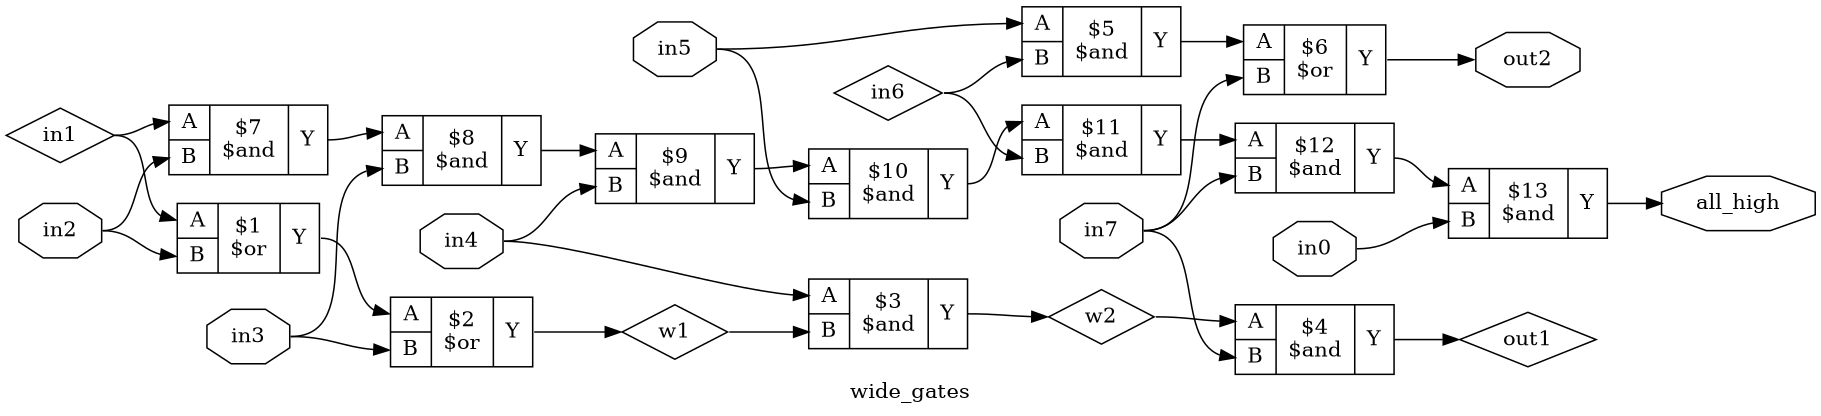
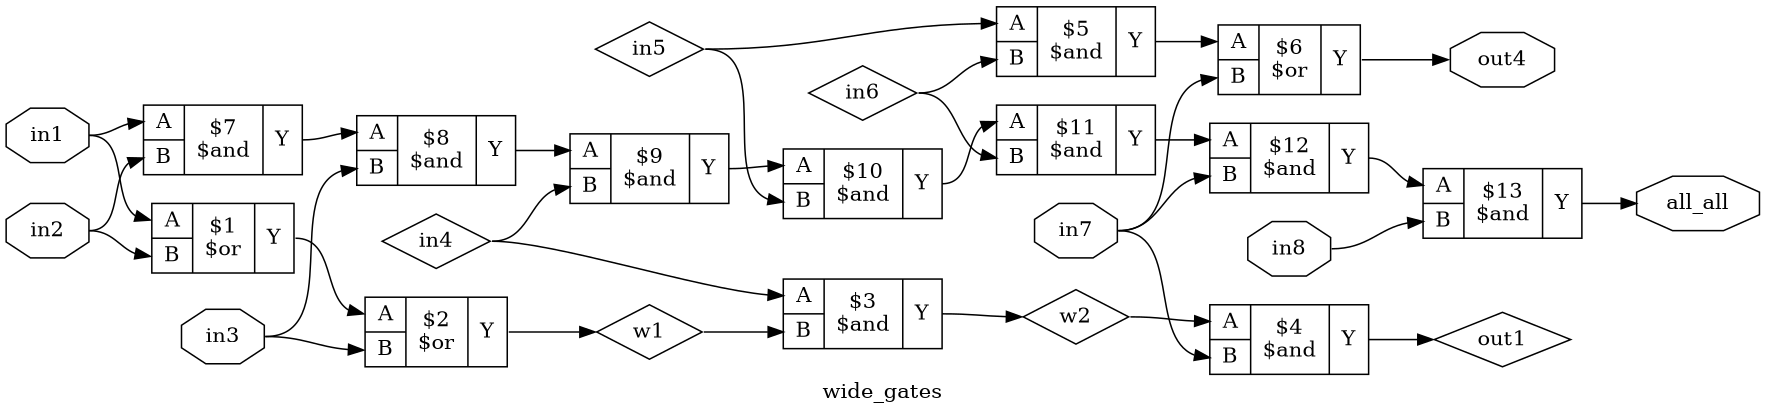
  digraph {
    label=wide_gates
    rankdir=LR
    remincross=true
    node [shape=record]
    edge [color=black headport="p22:w" tailport=e]
-   n1 [color=black fontcolor=black label=all_high shape=octagon]
-   n2 [color=black fontcolor=black label=in1 shape=diamond]
+   n1 [color=black fontcolor=black label=all_all shape=octagon]
+   n2 [color=black fontcolor=black label=in1 shape=octagon]
    n3 [label="{{<p22> A|<p23> B}|$7\n$and|{<p24> Y}}"]
    n4 [label="{{<p22> A|<p23> B}|$1\n$or|{<p24> Y}}"]
    n5 [label="{{<p22> A|<p23> B}|$8\n$and|{<p24> Y}}"]
    n6 [label="{{<p22> A|<p23> B}|$2\n$or|{<p24> Y}}"]
    n7 [color=black fontcolor=black label=in2 shape=octagon]
    n8 [color=black fontcolor=black label=in3 shape=octagon]
    n9 [label="{{<p22> A|<p23> B}|$9\n$and|{<p24> Y}}"]
    n10 [color=black fontcolor=black label=w1 shape=diamond]
-   n11 [color=black fontcolor=black label=in4 shape=octagon]
+   n11 [color=black fontcolor=black label=in4 shape=diamond]
    n12 [label="{{<p22> A|<p23> B}|$3\n$and|{<p24> Y}}"]
    n13 [color=black fontcolor=black label=w2 shape=diamond]
    n14 [label="{{<p22> A|<p23> B}|$10\n$and|{<p24> Y}}"]
-   n15 [color=black fontcolor=black label=in5 shape=octagon]
+   n15 [color=black fontcolor=black label=in5 shape=diamond]
    n16 [label="{{<p22> A|<p23> B}|$5\n$and|{<p24> Y}}"]
    n17 [label="{{<p22> A|<p23> B}|$6\n$or|{<p24> Y}}"]
    n18 [label="{{<p22> A|<p23> B}|$11\n$and|{<p24> Y}}"]
    n19 [color=black fontcolor=black label=in6 shape=diamond]
    n20 [label="{{<p22> A|<p23> B}|$12\n$and|{<p24> Y}}"]
    n21 [color=black fontcolor=black label=in7 shape=octagon]
    n22 [label="{{<p22> A|<p23> B}|$4\n$and|{<p24> Y}}"]
    n23 [color=black fontcolor=black label=out1 shape=diamond]
    n24 [label="{{<p22> A|<p23> B}|$13\n$and|{<p24> Y}}"]
-   n25 [color=black fontcolor=black label=out2 shape=octagon]
-   n26 [color=black fontcolor=black label=in0 shape=octagon]
+   n25 [color=black fontcolor=black label=out4 shape=octagon]
+   n26 [color=black fontcolor=black label=in8 shape=octagon]
    n2 -> n3
    n2 -> n4
    n3 -> n5 [tailport="p24:e"]
    n4 -> n6 [tailport="p24:e"]
    n5 -> n9 [tailport="p24:e"]
    n6 -> n10 [headport=w tailport="p24:e"]
    n7 -> n3 [headport="p23:w"]
    n7 -> n4 [headport="p23:w"]
    n8 -> n5 [headport="p23:w"]
    n8 -> n6 [headport="p23:w"]
    n9 -> n14 [tailport="p24:e"]
    n10 -> n12 [headport="p23:w"]
    n11 -> n9 [headport="p23:w"]
    n11 -> n12
    n12 -> n13 [headport=w tailport="p24:e"]
    n13 -> n22
    n14 -> n18 [tailport="p24:e"]
    n15 -> n14 [headport="p23:w"]
    n15 -> n16
    n16 -> n17 [tailport="p24:e"]
    n17 -> n25 [headport=w tailport="p24:e"]
    n18 -> n20 [tailport="p24:e"]
    n19 -> n16 [headport="p23:w"]
    n19 -> n18 [headport="p23:w"]
    n20 -> n24 [tailport="p24:e"]
    n21 -> n17 [headport="p23:w"]
    n21 -> n20 [headport="p23:w"]
    n21 -> n22 [headport="p23:w"]
    n22 -> n23 [headport=w tailport="p24:e"]
    n24 -> n1 [headport=w tailport="p24:e"]
    n26 -> n24 [headport="p23:w"]
  }
